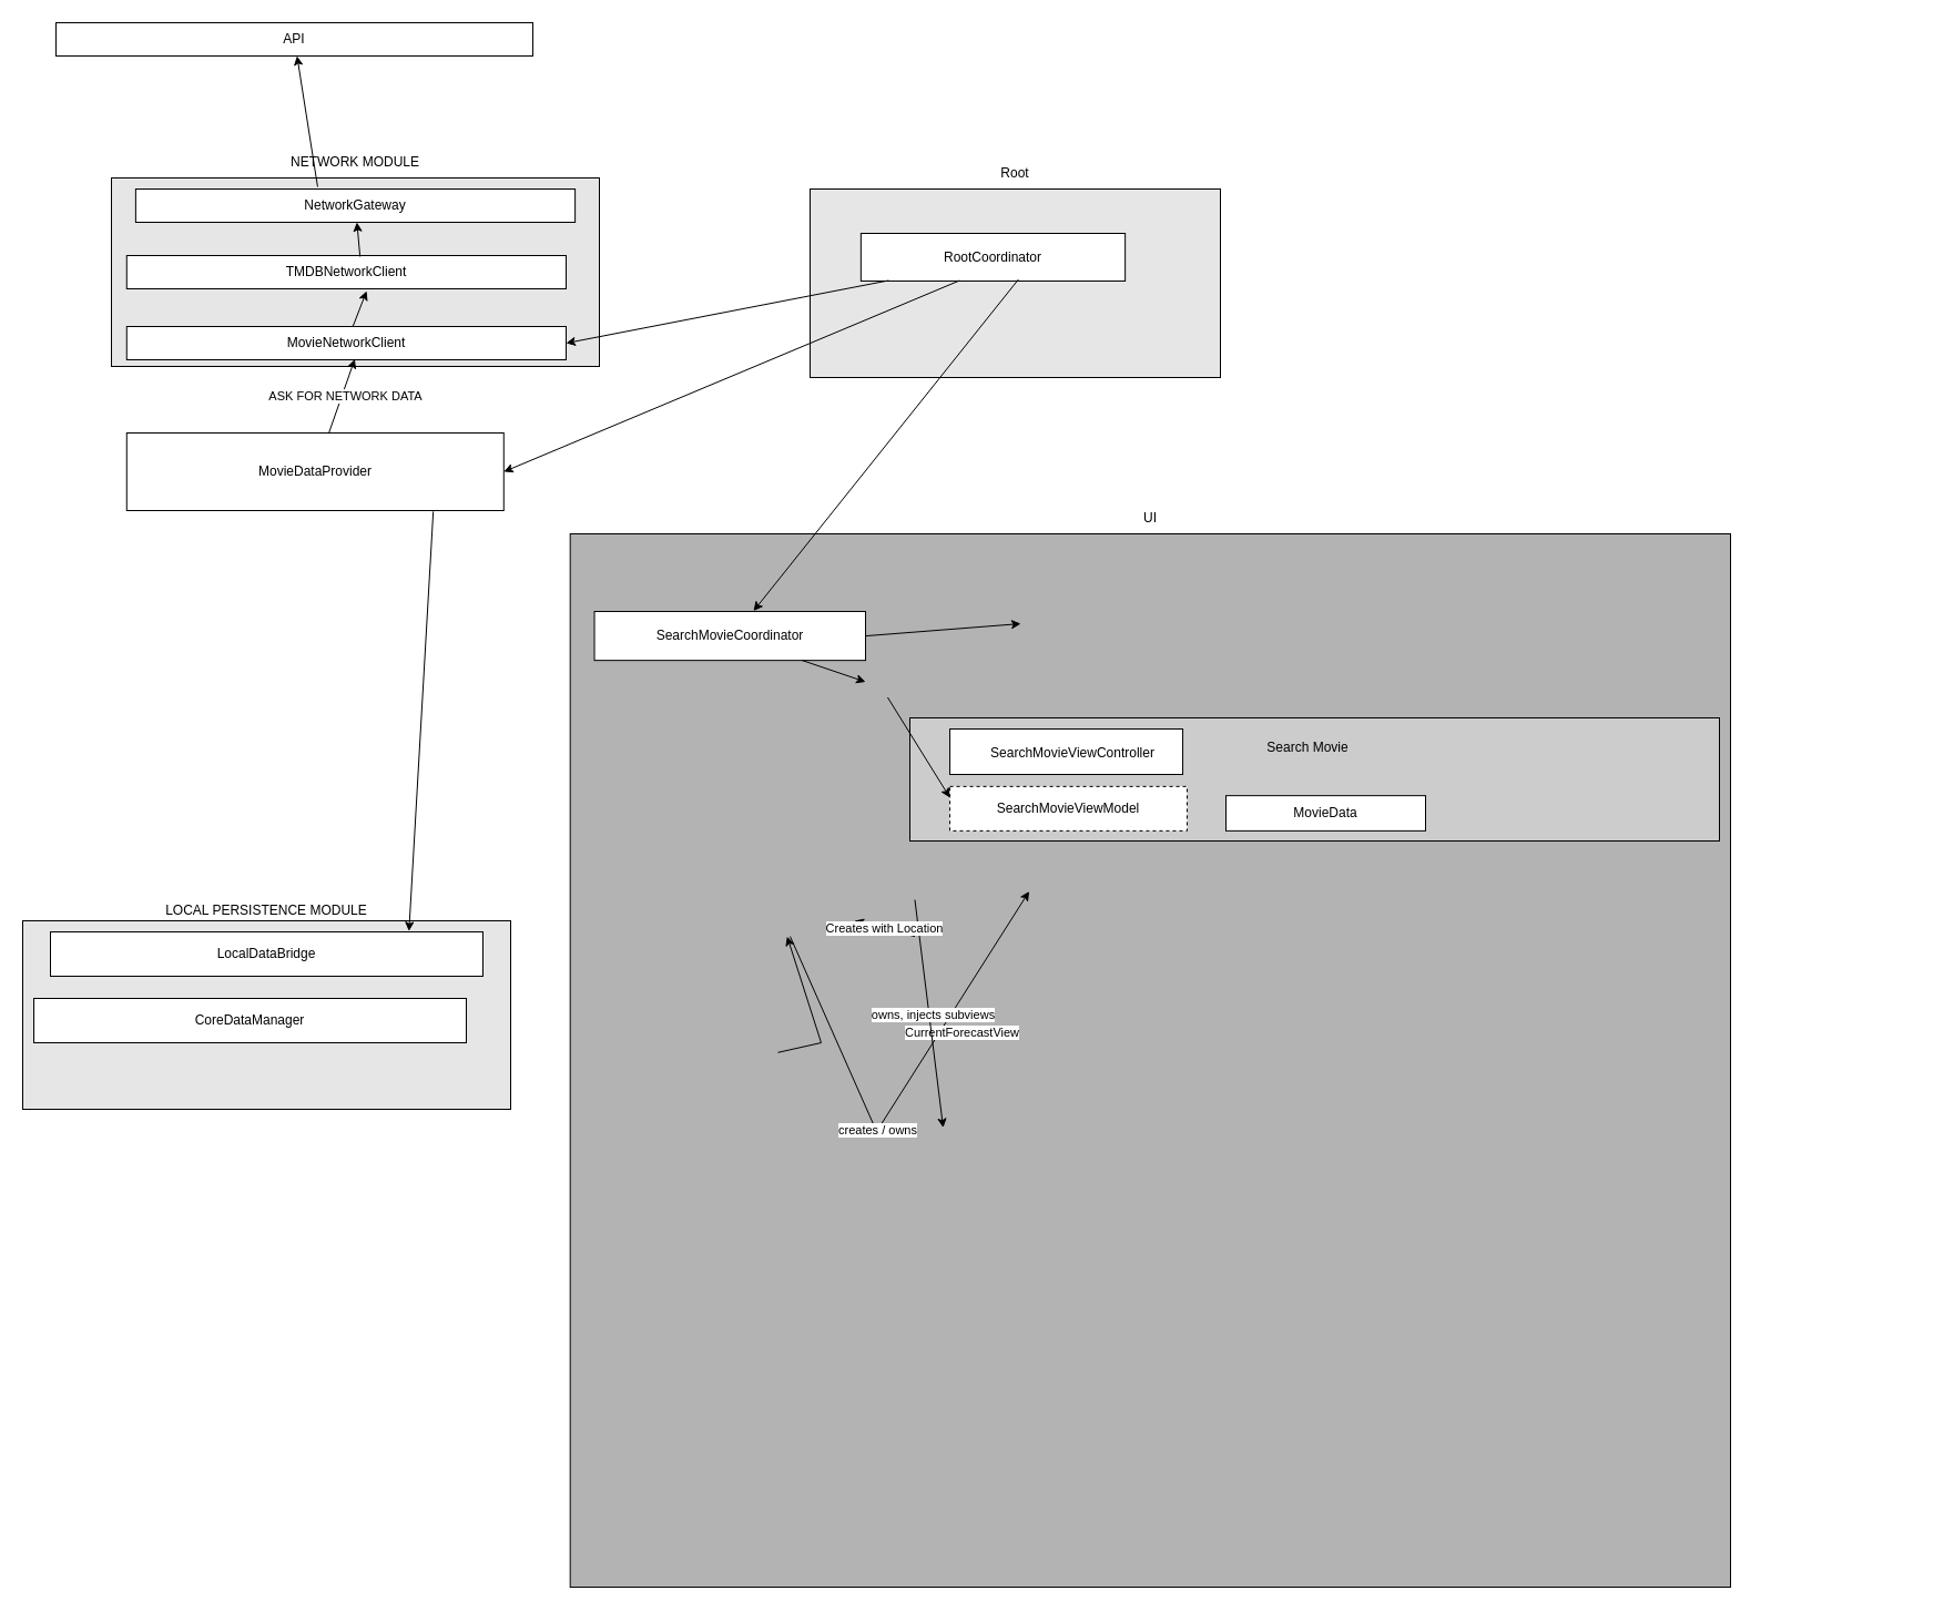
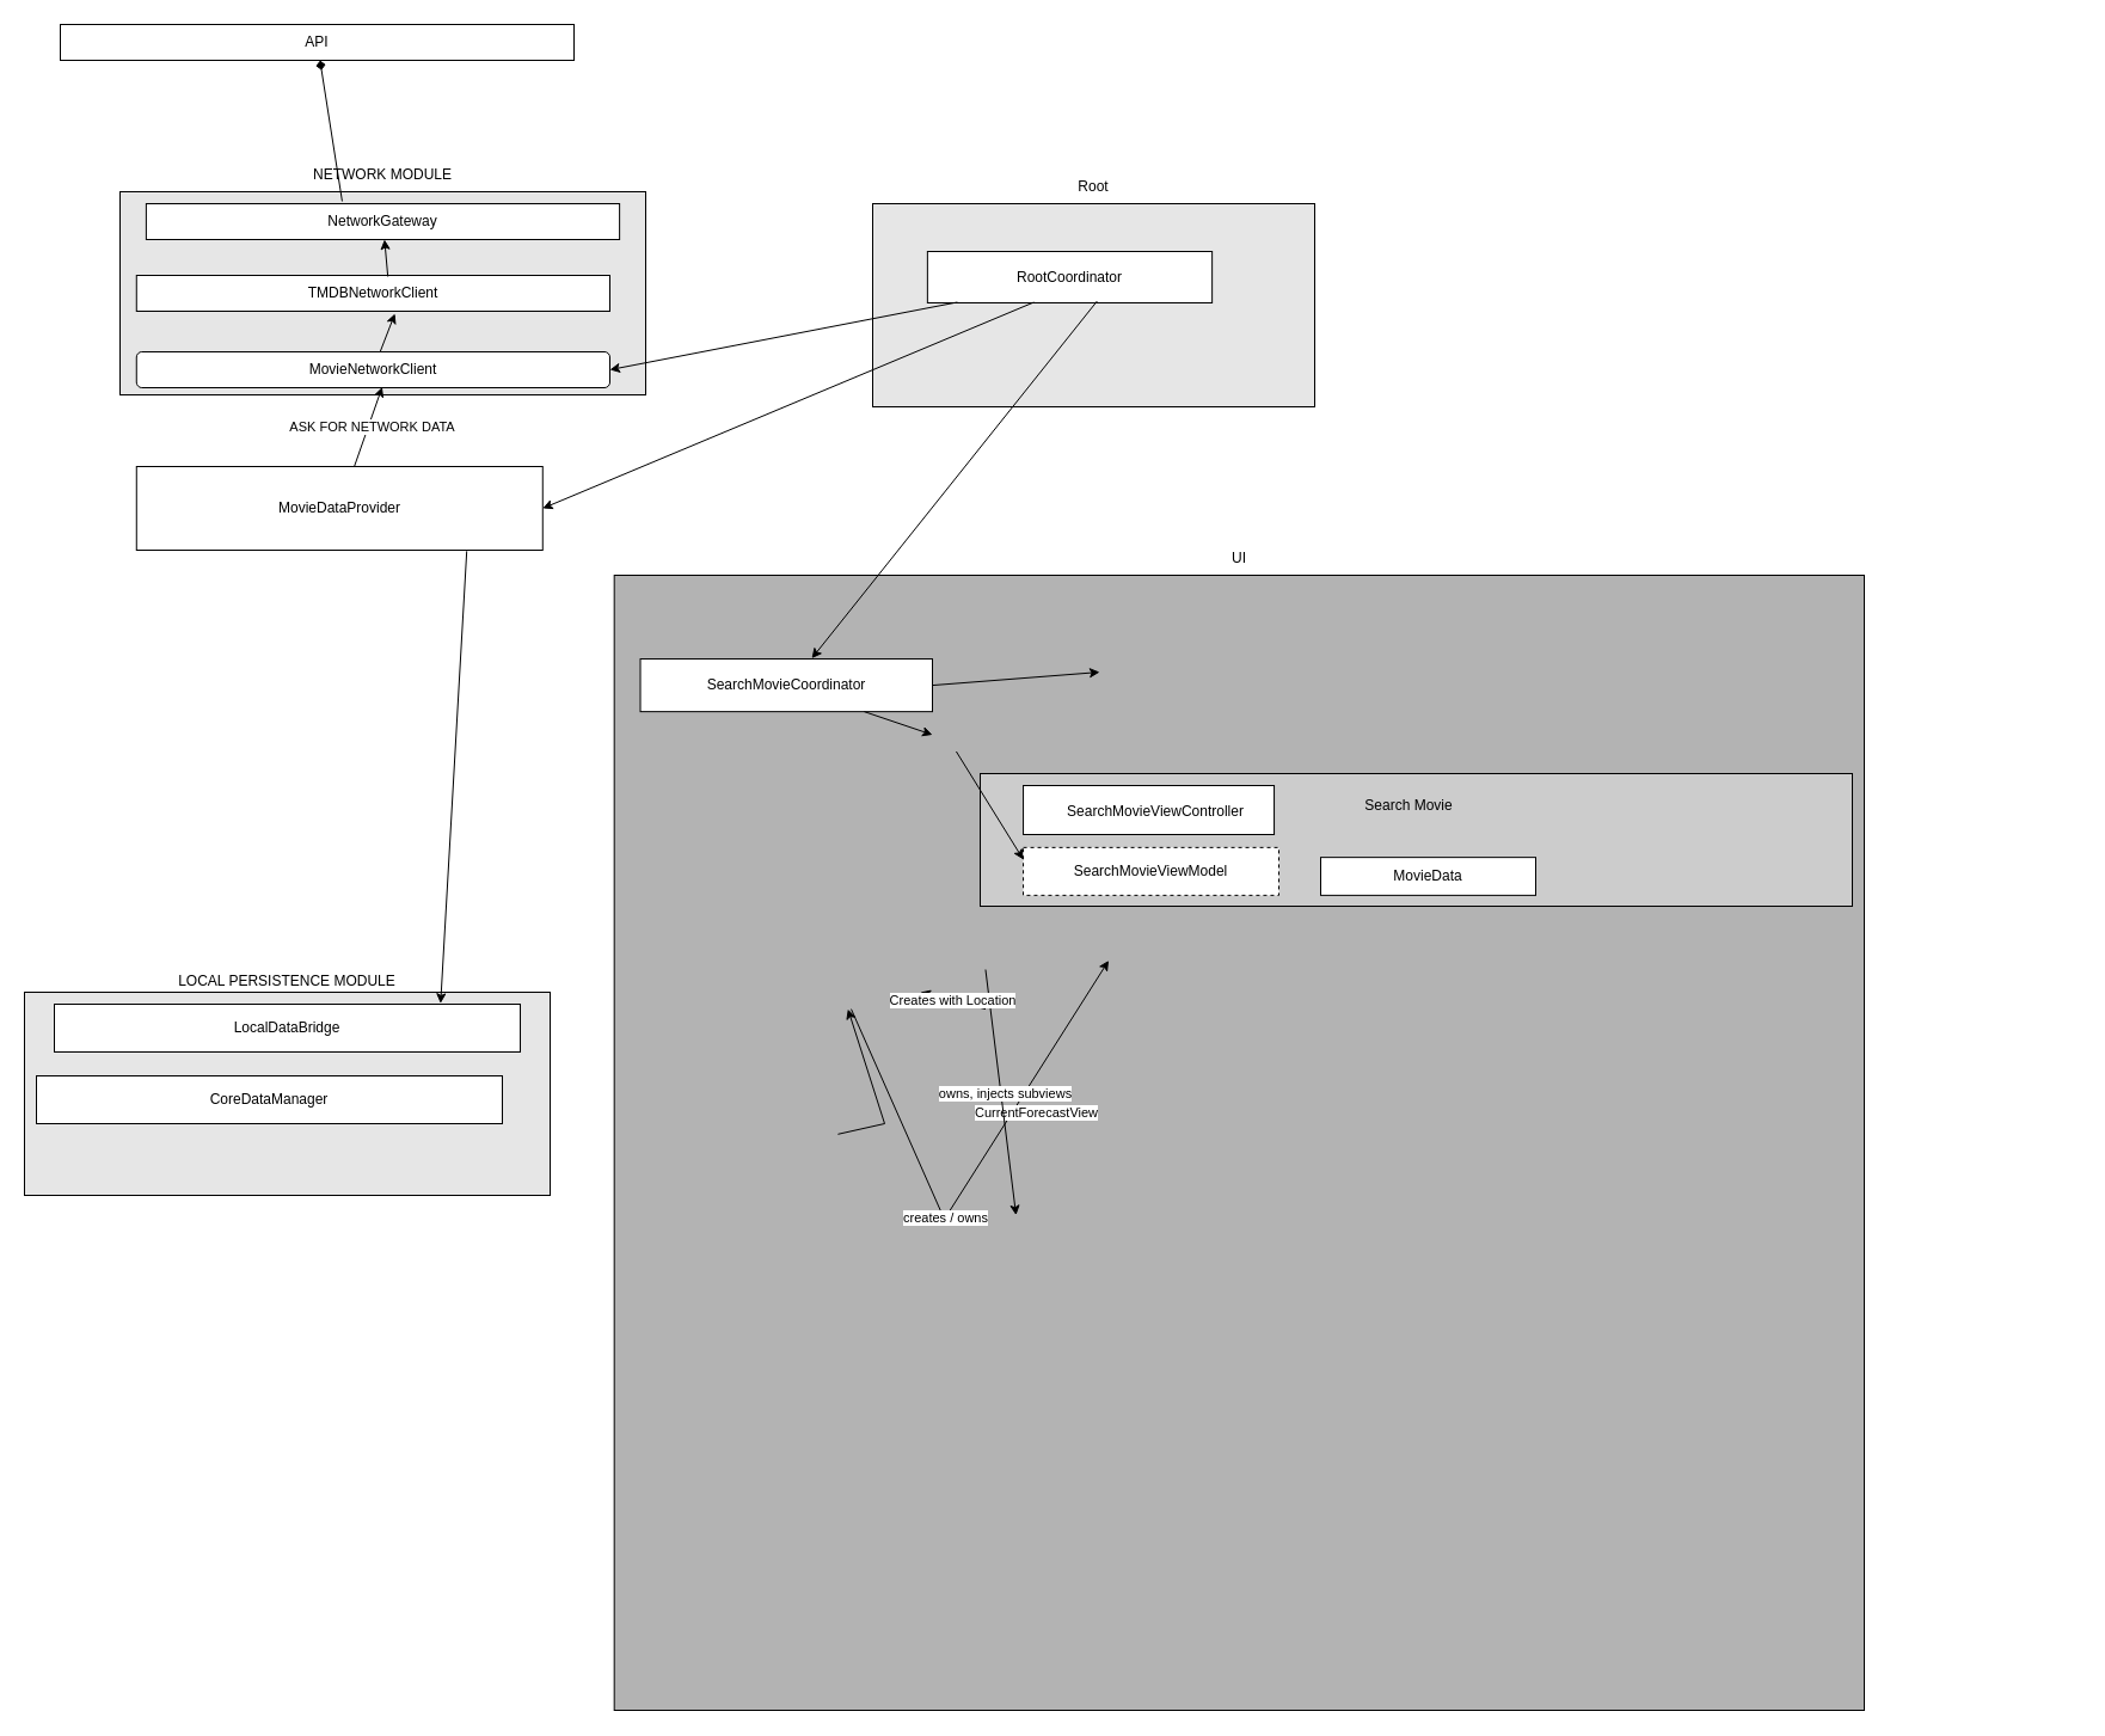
  <mxCell id="0" />
  <mxCell id="1" parent="0" />
  <mxCell id="2" value="LOCAL PERSISTENCE MODULE" style="rounded=0;whiteSpace=wrap;align=center;fillColor=#E6E6E6;labelPosition=center;verticalLabelPosition=top;verticalAlign=bottom;noLabel=0;metaEdit=0;" vertex="1" parent="1"><mxGeometry y="830" width="440" height="170" as="geometry" x="20" /></mxCell>
  <mxCell id="3" value="Network layer" style="group" parent="1" vertex="1" connectable="0"><mxGeometry x="100" y="170" width="510" height="170" as="geometry" /></mxCell>
  <mxCell id="4" value="&lt;p style=&quot;line-height: 1%;&quot;&gt;NETWORK MODULE&lt;/p&gt;" style="rounded=0;whiteSpace=wrap;html=1;align=center;fillColor=#E6E6E6;verticalAlign=bottom;labelPosition=center;verticalLabelPosition=top;" parent="3" vertex="1"><mxGeometry y="-10" width="440" height="170" as="geometry" /></mxCell>
  <mxCell id="5" value="NetworkGateway" style="rounded=0;whiteSpace=wrap;html=1;" parent="3" vertex="1"><mxGeometry x="21.89" width="396.22" height="30" as="geometry" /></mxCell>
- <mxCell id="6" value="MovieNetworkClient" style="rounded=0;whiteSpace=wrap;html=1;" parent="3" vertex="1"><mxGeometry x="13.78" y="124" width="396.22" height="30" as="geometry" /></mxCell>
+ <mxCell id="6" value="MovieNetworkClient" style="whiteSpace=wrap;html=1;rounded=1;" parent="3" vertex="1"><mxGeometry x="13.78" y="124" width="396.22" height="30" as="geometry" /></mxCell>
  <mxCell id="7" value="TMDBNetworkClient" style="rounded=0;whiteSpace=wrap;html=1;" parent="3" vertex="1"><mxGeometry x="13.78" y="60" width="396.22" height="30" as="geometry" /></mxCell>
  <mxCell id="8" value="" style="endArrow=classic;html=1;rounded=0;entryX=0.546;entryY=1.067;entryDx=0;entryDy=0;entryPerimeter=0;" parent="3" source="6" target="7" edge="1"><mxGeometry width="50" height="50" relative="1" as="geometry"><mxPoint x="551.351" y="-16" as="sourcePoint" /><mxPoint x="344.595" y="94" as="targetPoint" /></mxGeometry></mxCell>
  <mxCell id="9" value="" style="endArrow=classic;html=1;rounded=0;exitX=0.531;exitY=0.033;exitDx=0;exitDy=0;exitPerimeter=0;" parent="3" source="7" target="5" edge="1"><mxGeometry width="50" height="50" relative="1" as="geometry"><mxPoint x="268.784" y="275" as="sourcePoint" /><mxPoint x="289.459" y="54" as="targetPoint" /></mxGeometry></mxCell>
  <mxCell id="10" value="API" style="rounded=0;whiteSpace=wrap;html=1;align=center;" parent="1" vertex="1"><mxGeometry x="50" y="20" width="430" height="30" as="geometry" /></mxCell>
  <mxCell id="11" value="MovieDataProvider" style="rounded=0;whiteSpace=wrap;html=1;" parent="1" vertex="1"><mxGeometry x="113.78" y="390" width="340" height="70" as="geometry" /></mxCell>
  <mxCell id="12" value="" style="group;verticalAlign=bottom;labelPosition=center;verticalLabelPosition=top;align=center;" parent="1" vertex="1" connectable="0"><mxGeometry x="470" y="481" width="1270" height="950" as="geometry" /></mxCell>
  <mxCell id="13" value="&lt;p style=&quot;line-height: 1%;&quot;&gt;UI&lt;/p&gt;" style="rounded=0;whiteSpace=wrap;html=1;align=center;fillColor=#B3B3B3;verticalAlign=bottom;labelPosition=center;verticalLabelPosition=top;" parent="12" vertex="1"><mxGeometry x="43.68" width="1046.32" height="950" as="geometry" /></mxCell>
  <mxCell id="14" value="" style="endArrow=classic;html=1;rounded=0;entryX=0.015;entryY=0.672;entryDx=0;entryDy=0;entryPerimeter=0;" parent="12" edge="1"><mxGeometry width="50" height="50" relative="1" as="geometry"><mxPoint x="242.016" y="363.12" as="sourcePoint" /><mxPoint x="457.526" y="322.47" as="targetPoint" /><Array as="points"><mxPoint x="320" y="539" /></Array></mxGeometry></mxCell>
  <mxCell id="15" value="creates / owns" style="edgeLabel;html=1;align=center;verticalAlign=middle;resizable=0;points=[];" parent="14" vertex="1" connectable="0"><mxGeometry x="-0.15" y="1" relative="1" as="geometry"><mxPoint as="offset" /></mxGeometry></mxCell>
  <mxCell id="16" value="" style="endArrow=classic;html=1;rounded=0;exitX=0;exitY=0.25;exitDx=0;exitDy=0;" parent="12" edge="1"><mxGeometry width="50" height="50" relative="1" as="geometry"><mxPoint x="230.896" y="467.809" as="sourcePoint" /><mxPoint x="239.299" y="363.12" as="targetPoint" /><Array as="points"><mxPoint x="270" y="459" /></Array></mxGeometry></mxCell>
  <mxCell id="17" value="CurrentForecastView" style="edgeLabel;html=1;align=center;verticalAlign=middle;resizable=0;points=[];" parent="16" vertex="1" connectable="0"><mxGeometry x="-0.15" y="1" relative="1" as="geometry"><mxPoint x="134" y="9" as="offset" /></mxGeometry></mxCell>
  <mxCell id="18" value="Search Movie" style="rounded=0;whiteSpace=wrap;html=1;fillColor=#CCCCCC;movableLabel=1;" parent="12" vertex="1"><mxGeometry x="350" y="166" width="730" height="111" as="geometry"><mxPoint x="-6" y="-29" as="offset" /></mxGeometry></mxCell>
  <mxCell id="19" value="SearchMovieViewModel" style="rounded=0;whiteSpace=wrap;html=1;dashed=1;" parent="12" vertex="1"><mxGeometry x="386.05" y="227.87" width="213.95" height="40" as="geometry" /></mxCell>
  <mxCell id="20" value="MovieData" style="rounded=0;whiteSpace=wrap;html=1;" parent="12" vertex="1"><mxGeometry x="635" y="236.14" width="180" height="31.73" as="geometry" /></mxCell>
  <mxCell id="21" value="SearchMovieViewController" style="rounded=0;whiteSpace=wrap;html=1;movableLabel=1;" parent="12" vertex="1"><mxGeometry x="386.05" y="176" width="210" height="41" as="geometry"><mxPoint x="6" y="1" as="offset" /></mxGeometry></mxCell>
  <mxCell id="22" value="" style="endArrow=classic;html=1;rounded=0;exitX=1;exitY=0.25;exitDx=0;exitDy=0;" parent="12" edge="1"><mxGeometry width="50" height="50" relative="1" as="geometry"><mxPoint x="354.47" y="330.03" as="sourcePoint" /><mxPoint x="380" y="535.62" as="targetPoint" /></mxGeometry></mxCell>
  <mxCell id="23" value="owns, injects subviews" style="edgeLabel;html=1;align=center;verticalAlign=middle;resizable=0;points=[];" parent="22" vertex="1" connectable="0"><mxGeometry x="0.018" y="3" relative="1" as="geometry"><mxPoint as="offset" /></mxGeometry></mxCell>
  <mxCell id="24" value="SearchMovieCoordinator" style="rounded=0;whiteSpace=wrap;html=1;" parent="12" vertex="1"><mxGeometry x="65.53" y="70.02" width="244.47" height="44.12" as="geometry" /></mxCell>
  <mxCell id="25" value="" style="endArrow=classic;html=1;rounded=0;entryX=0;entryY=0.5;entryDx=0;entryDy=0;" parent="12" source="24" edge="1"><mxGeometry width="50" height="50" relative="1" as="geometry"><mxPoint x="340" y="109" as="sourcePoint" /><mxPoint x="310" y="133.5" as="targetPoint" /></mxGeometry></mxCell>
  <mxCell id="26" value="" style="endArrow=classic;html=1;rounded=0;exitX=1;exitY=0.5;exitDx=0;exitDy=0;entryX=0;entryY=0.5;entryDx=0;entryDy=0;" parent="12" source="24" edge="1"><mxGeometry width="50" height="50" relative="1" as="geometry"><mxPoint x="340" y="109" as="sourcePoint" /><mxPoint x="450" y="81.06" as="targetPoint" /></mxGeometry></mxCell>
  <mxCell id="27" value="" style="endArrow=classic;html=1;rounded=0;exitX=0.095;exitY=1.019;exitDx=0;exitDy=0;exitPerimeter=0;entryX=0;entryY=0.25;entryDx=0;entryDy=0;" parent="12" target="19" edge="1"><mxGeometry width="50" height="50" relative="1" as="geometry"><mxPoint x="329.95" y="147.513" as="sourcePoint" /><mxPoint x="390" y="109" as="targetPoint" /></mxGeometry></mxCell>
  <mxCell id="28" value="Creates with Location" style="endArrow=classic;html=1;rounded=0;entryX=0;entryY=0.5;entryDx=0;entryDy=0;exitX=1;exitY=1;exitDx=0;exitDy=0;" parent="12" edge="1"><mxGeometry width="50" height="50" relative="1" as="geometry"><mxPoint x="354.47" y="363.12" as="sourcePoint" /><mxPoint x="300" y="349" as="targetPoint" /></mxGeometry></mxCell>
  <mxCell id="29" value="" style="group;labelPosition=center;verticalLabelPosition=top;align=center;verticalAlign=bottom;" parent="1" vertex="1" connectable="0"><mxGeometry x="710" y="170" width="370" height="170" as="geometry" /></mxCell>
  <mxCell id="30" value="&lt;p style=&quot;line-height: 1%;&quot;&gt;Root&lt;/p&gt;" style="rounded=0;whiteSpace=wrap;html=1;align=center;fillColor=#E6E6E6;labelPosition=center;verticalLabelPosition=top;verticalAlign=bottom;" parent="29" vertex="1"><mxGeometry x="20" width="370" height="170" as="geometry" /></mxCell>
  <mxCell id="31" value="RootCoordinator" style="rounded=0;whiteSpace=wrap;html=1;" parent="29" vertex="1"><mxGeometry x="65.87" y="40" width="238.26" height="43" as="geometry" /></mxCell>
  <mxCell id="32" value="" style="endArrow=classic;html=1;rounded=0;entryX=1;entryY=0.5;entryDx=0;entryDy=0;exitX=0.105;exitY=0.988;exitDx=0;exitDy=0;exitPerimeter=0;" parent="1" source="31" target="6" edge="1"><mxGeometry width="50" height="50" relative="1" as="geometry"><mxPoint x="520" y="430" as="sourcePoint" /><mxPoint x="500" y="260" as="targetPoint" /><Array as="points" /></mxGeometry></mxCell>
  <mxCell id="33" value="" style="endArrow=classic;html=1;rounded=0;entryX=1;entryY=0.5;entryDx=0;entryDy=0;exitX=0.374;exitY=0.988;exitDx=0;exitDy=0;exitPerimeter=0;" parent="1" source="31" target="11" edge="1"><mxGeometry width="50" height="50" relative="1" as="geometry"><mxPoint x="410" y="385" as="sourcePoint" /><mxPoint x="460" y="550" as="targetPoint" /><Array as="points" /></mxGeometry></mxCell>
- <mxCell id="34" value="" style="endArrow=classic;html=1;rounded=0;exitX=0.414;exitY=-0.067;exitDx=0;exitDy=0;exitPerimeter=0;" parent="1" source="5" target="10" edge="1"><mxGeometry width="50" height="50" relative="1" as="geometry"><mxPoint x="245" y="380" as="sourcePoint" /><mxPoint x="245" y="366" as="targetPoint" /></mxGeometry></mxCell>
+ <mxCell id="34" value="" style="endArrow=diamond;html=1;rounded=0;exitX=0.414;exitY=-0.067;exitDx=0;exitDy=0;exitPerimeter=0;" parent="1" source="5" target="10" edge="1"><mxGeometry width="50" height="50" relative="1" as="geometry"><mxPoint x="245" y="380" as="sourcePoint" /><mxPoint x="245" y="366" as="targetPoint" /></mxGeometry></mxCell>
  <mxCell id="35" value="ASK FOR NETWORK DATA" style="endArrow=classic;html=1;rounded=0;entryX=0.519;entryY=0.983;entryDx=0;entryDy=0;entryPerimeter=0;" parent="1" source="11" target="6" edge="1"><mxGeometry x="0.015" y="-3" width="50" height="50" relative="1" as="geometry"><mxPoint x="330" y="440" as="sourcePoint" /><mxPoint x="380" y="390" as="targetPoint" /><Array as="points" /><mxPoint as="offset" /></mxGeometry></mxCell>
  <mxCell id="36" value="LocalDataBridge" style="rounded=0;whiteSpace=wrap;html=1;" parent="1" vertex="1"><mxGeometry x="45" y="840" width="390" height="40" as="geometry" /></mxCell>
  <mxCell id="37" value="" style="endArrow=classic;html=1;rounded=0;exitX=0.813;exitY=1.012;exitDx=0;exitDy=0;exitPerimeter=0;entryX=0.829;entryY=-0.017;entryDx=0;entryDy=0;entryPerimeter=0;" parent="1" source="11" target="36" edge="1"><mxGeometry width="50" height="50" relative="1" as="geometry"><mxPoint x="470" y="510" as="sourcePoint" /><mxPoint x="218" y="683" as="targetPoint" /></mxGeometry></mxCell>
  <mxCell id="38" value="" style="endArrow=classic;html=1;rounded=0;exitX=0.596;exitY=0.965;exitDx=0;exitDy=0;exitPerimeter=0;entryX=0.587;entryY=-0.011;entryDx=0;entryDy=0;entryPerimeter=0;" parent="1" source="31" target="24" edge="1"><mxGeometry width="50" height="50" relative="1" as="geometry"><mxPoint x="810" y="590" as="sourcePoint" /><mxPoint x="860" y="540" as="targetPoint" /></mxGeometry></mxCell>
  <mxCell id="39" value="CoreDataManager" style="rounded=0;whiteSpace=wrap;html=1;" vertex="1" parent="1"><mxGeometry x="30" y="900" width="390" height="40" as="geometry" /></mxCell>
